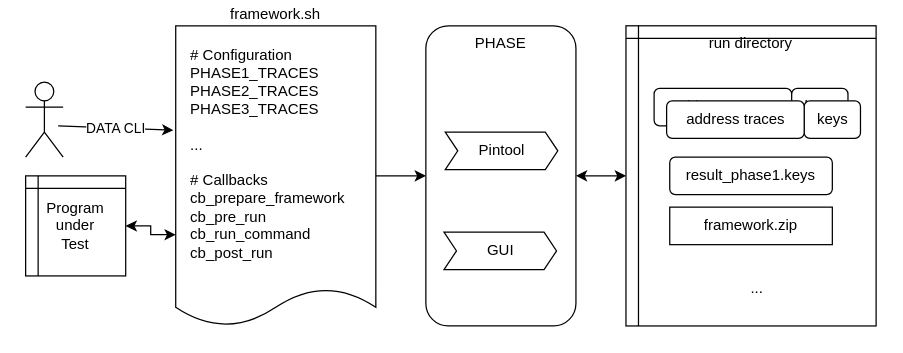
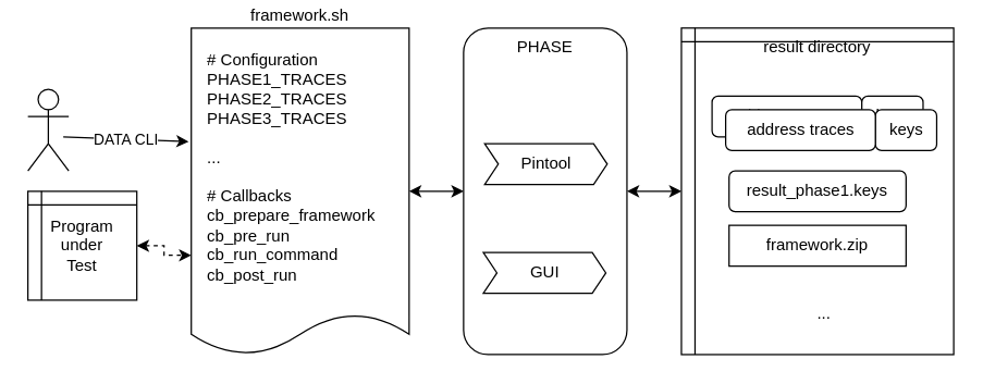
  <mxCell id="0" />
  <mxCell id="1" parent="0" />
- <mxCell id="2" value="&lt;div&gt;run directory&lt;/div&gt;" style="shape=internalStorage;whiteSpace=wrap;html=1;backgroundOutline=1;align=center;dx=10;dy=10;verticalAlign=top;" vertex="1" parent="1"><mxGeometry x="500" y="20" width="200" height="240" as="geometry" /></mxCell>
+ <mxCell id="2" value="&lt;div&gt;result directory&lt;/div&gt;" style="shape=internalStorage;whiteSpace=wrap;html=1;backgroundOutline=1;align=center;dx=10;dy=10;verticalAlign=top;" vertex="1" parent="1"><mxGeometry x="500" y="20" width="200" height="240" as="geometry" /></mxCell>
  <mxCell id="3" value="&lt;div&gt;framework.sh&lt;/div&gt;" style="shape=document;whiteSpace=wrap;html=1;boundedLbl=1;labelPosition=center;verticalLabelPosition=top;align=center;verticalAlign=bottom;size=0.124;" vertex="1" parent="1"><mxGeometry x="140" y="20" width="160" height="240" as="geometry" /></mxCell>
  <mxCell id="4" value="&lt;div&gt;# Configuration&lt;br&gt;&lt;/div&gt;&lt;div&gt;PHASE1_TRACES&lt;/div&gt;PHASE2_TRACES&lt;br&gt;PHASE3_TRACES&lt;br&gt;&lt;br&gt;..." style="text;html=1;strokeColor=none;fillColor=none;align=left;verticalAlign=top;whiteSpace=wrap;rounded=0;" vertex="1" parent="1"><mxGeometry x="150" y="30" width="120" height="80" as="geometry" /></mxCell>
  <mxCell id="5" value="&lt;div&gt;# Callbacks&lt;/div&gt;&lt;div&gt;cb_prepare_framework&lt;br&gt;cb_pre_run&lt;br&gt;cb_run_command&lt;br&gt;cb_post_run&lt;br&gt;&lt;/div&gt;" style="text;html=1;strokeColor=none;fillColor=none;align=left;verticalAlign=top;whiteSpace=wrap;rounded=0;" vertex="1" parent="1"><mxGeometry x="150" y="130" width="120" height="80" as="geometry" /></mxCell>
  <mxCell id="6" value="DATA CLI" style="endArrow=classic;html=1;entryX=-0.012;entryY=0.348;entryDx=0;entryDy=0;entryPerimeter=0;" edge="1" parent="1" target="3"><mxGeometry width="50" height="50" relative="1" as="geometry"><mxPoint x="46" y="100" as="sourcePoint" /><mxPoint x="176" y="270" as="targetPoint" /></mxGeometry></mxCell>
  <mxCell id="7" value="address traces" style="rounded=1;whiteSpace=wrap;html=1;align=center;" vertex="1" parent="1"><mxGeometry x="522.5" y="70" width="110" height="30" as="geometry" /></mxCell>
  <mxCell id="8" value="result_phase1.keys" style="rounded=1;whiteSpace=wrap;html=1;align=center;" vertex="1" parent="1"><mxGeometry x="535" y="125" width="130" height="30" as="geometry" /></mxCell>
  <mxCell id="9" value="framework.zip" style="whiteSpace=wrap;html=1;align=center;rounded=0;" vertex="1" parent="1"><mxGeometry x="535" y="165" width="130" height="30" as="geometry" /></mxCell>
- <mxCell id="10" style="edgeStyle=orthogonalEdgeStyle;rounded=0;orthogonalLoop=1;jettySize=auto;html=1;exitX=1;exitY=0.5;exitDx=0;exitDy=0;entryX=0;entryY=0.696;entryDx=0;entryDy=0;entryPerimeter=0;startArrow=classic;startFill=1;" edge="1" parent="1" source="11" target="3"><mxGeometry relative="1" as="geometry" /></mxCell>
+ <mxCell id="10" style="edgeStyle=orthogonalEdgeStyle;rounded=0;orthogonalLoop=1;jettySize=auto;html=1;exitX=1;exitY=0.5;exitDx=0;exitDy=0;entryX=0;entryY=0.696;entryDx=0;entryDy=0;entryPerimeter=0;startArrow=classic;startFill=1;dashed=1;" edge="1" parent="1" source="11" target="3"><mxGeometry relative="1" as="geometry" /></mxCell>
  <mxCell id="11" value="&lt;div&gt;Program&lt;/div&gt;&lt;div&gt;under&lt;/div&gt;&lt;div&gt;Test&lt;br&gt;&lt;/div&gt;" style="shape=internalStorage;whiteSpace=wrap;html=1;backgroundOutline=1;align=center;dx=10;dy=10;" vertex="1" parent="1"><mxGeometry x="20" y="140" width="80" height="80" as="geometry" /></mxCell>
  <mxCell id="12" value="keys" style="rounded=1;whiteSpace=wrap;html=1;align=center;" vertex="1" parent="1"><mxGeometry x="632.5" y="70" width="45" height="30" as="geometry" /></mxCell>
  <mxCell id="13" value="keys" style="rounded=1;whiteSpace=wrap;html=1;align=center;" vertex="1" parent="1"><mxGeometry x="642.5" y="80" width="45" height="30" as="geometry" /></mxCell>
  <mxCell id="14" value="address traces" style="rounded=1;whiteSpace=wrap;html=1;align=center;" vertex="1" parent="1"><mxGeometry x="532.5" y="80" width="110" height="30" as="geometry" /></mxCell>
  <mxCell id="15" value="..." style="text;html=1;strokeColor=none;fillColor=none;align=center;verticalAlign=middle;whiteSpace=wrap;rounded=0;" vertex="1" parent="1"><mxGeometry x="585" y="220" width="40" height="20" as="geometry" /></mxCell>
- <mxCell id="16" style="edgeStyle=orthogonalEdgeStyle;rounded=0;orthogonalLoop=1;jettySize=auto;html=1;exitX=0;exitY=0.5;exitDx=0;exitDy=0;startArrow=classic;startFill=1;endArrow=none;" edge="1" parent="1" source="18" target="3"><mxGeometry relative="1" as="geometry" /></mxCell>
+ <mxCell id="16" style="edgeStyle=orthogonalEdgeStyle;rounded=0;orthogonalLoop=1;jettySize=auto;html=1;exitX=0;exitY=0.5;exitDx=0;exitDy=0;startArrow=classic;startFill=1;" edge="1" parent="1" source="18" target="3"><mxGeometry relative="1" as="geometry" /></mxCell>
  <mxCell id="17" style="edgeStyle=orthogonalEdgeStyle;rounded=0;orthogonalLoop=1;jettySize=auto;html=1;exitX=1;exitY=0.5;exitDx=0;exitDy=0;startArrow=classic;startFill=1;" edge="1" parent="1" source="18" target="2"><mxGeometry relative="1" as="geometry" /></mxCell>
  <mxCell id="18" value="PHASE" style="rounded=1;whiteSpace=wrap;html=1;align=center;verticalAlign=top;" vertex="1" parent="1"><mxGeometry x="340" y="20" width="120" height="240" as="geometry" /></mxCell>
  <mxCell id="19" value="Pintool" style="shape=step;perimeter=stepPerimeter;whiteSpace=wrap;html=1;fixedSize=1;align=center;size=10;" vertex="1" parent="1"><mxGeometry x="355.5" y="105" width="90" height="30" as="geometry" /></mxCell>
  <mxCell id="20" value="" style="shape=umlActor;verticalLabelPosition=bottom;labelBackgroundColor=#ffffff;verticalAlign=top;html=1;outlineConnect=0;align=center;" vertex="1" parent="1"><mxGeometry x="20" y="65" width="30" height="60" as="geometry" /></mxCell>
  <mxCell id="21" value="GUI" style="shape=step;perimeter=stepPerimeter;whiteSpace=wrap;html=1;fixedSize=1;align=center;size=10;" vertex="1" parent="1"><mxGeometry x="354.5" y="185" width="90" height="30" as="geometry" /></mxCell>
